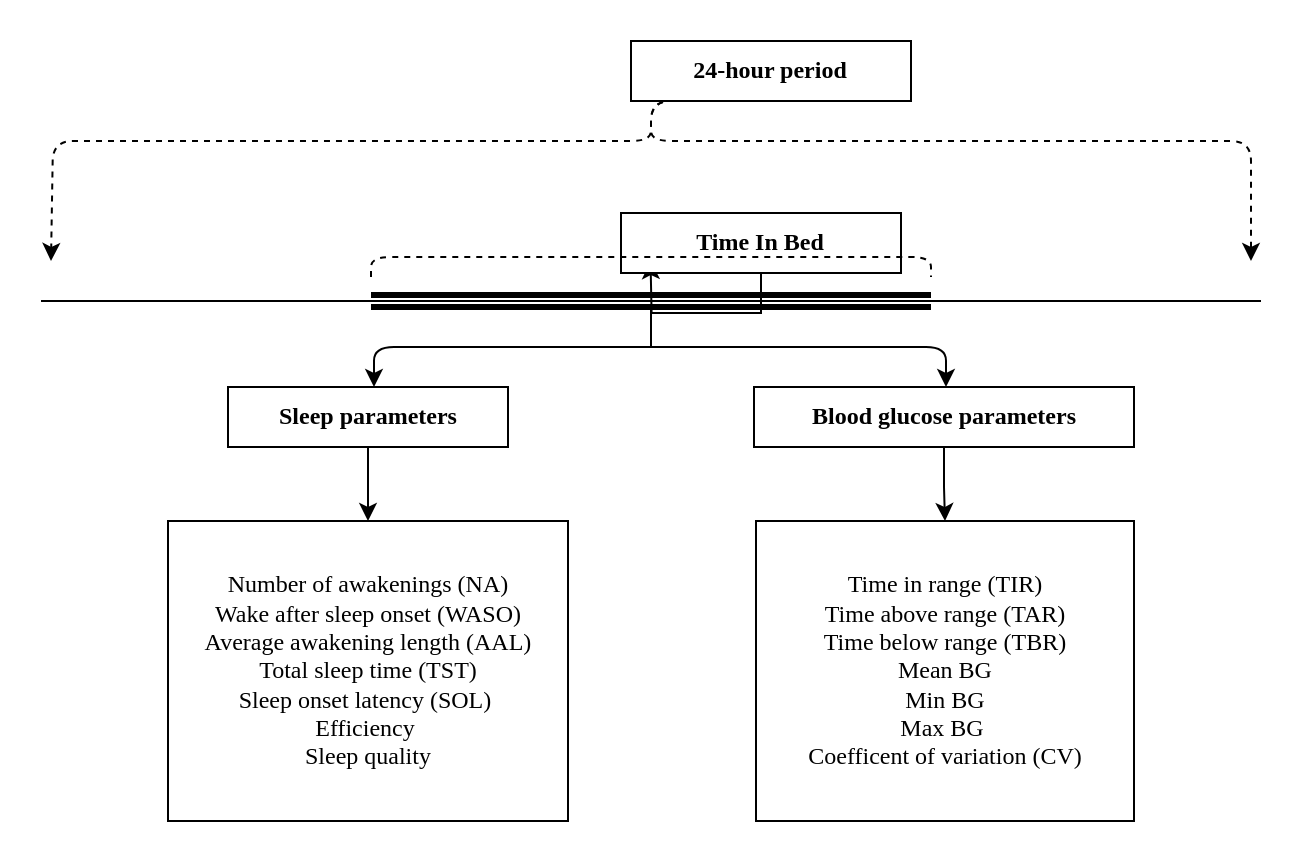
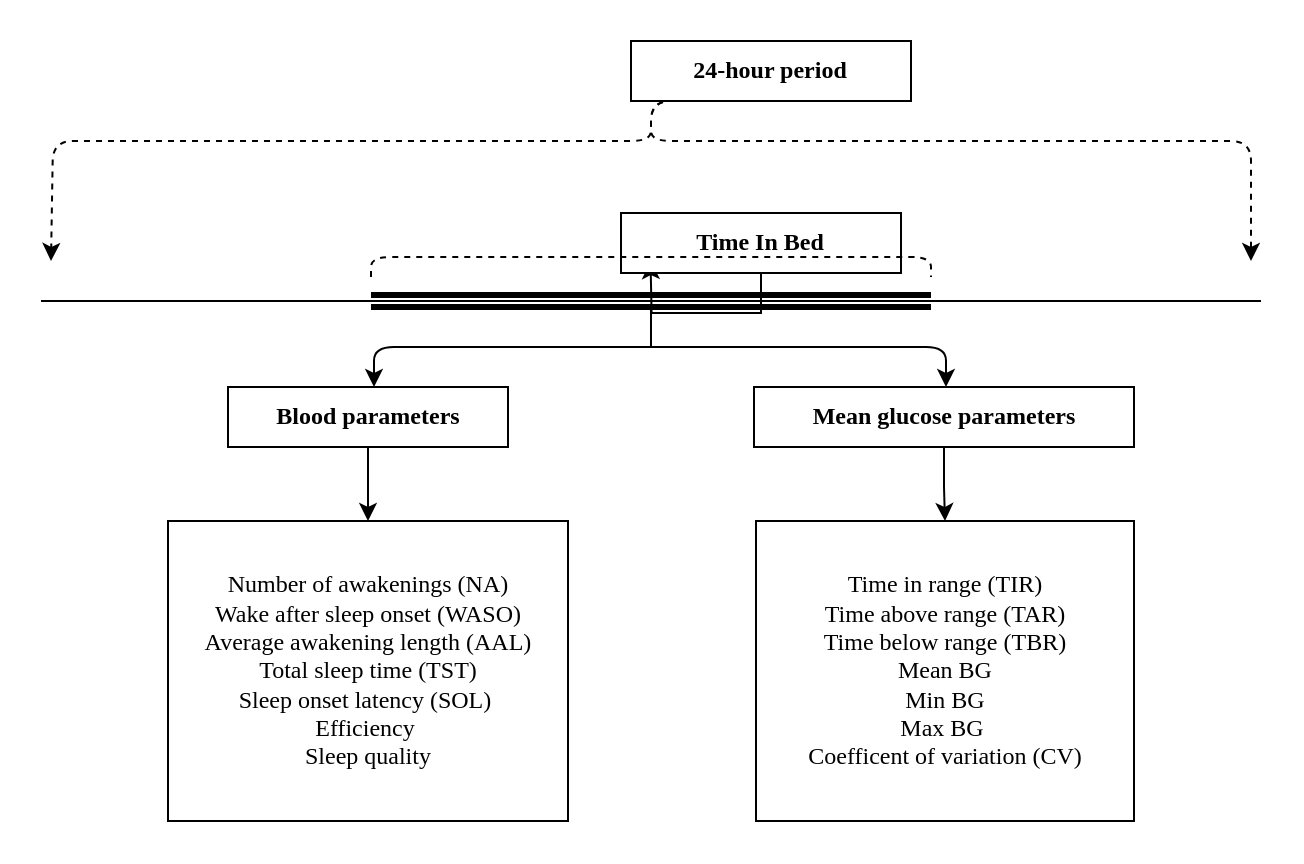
  <mxCell id="0" />
  <mxCell id="1" parent="0" />
  <mxCell id="2" style="edgeStyle=orthogonalEdgeStyle;rounded=1;orthogonalLoop=1;jettySize=auto;html=1;exitX=0.5;exitY=1;exitDx=0;exitDy=0;dashed=1;" parent="1" source="4" edge="1"><mxGeometry relative="1" as="geometry"><mxPoint x="25" y="130" as="targetPoint" /><Array as="points"><mxPoint x="325" y="70" /><mxPoint x="26" y="70" /><mxPoint x="26" y="130" /></Array></mxGeometry></mxCell>
  <mxCell id="3" style="edgeStyle=orthogonalEdgeStyle;rounded=1;orthogonalLoop=1;jettySize=auto;html=1;exitX=0.5;exitY=1;exitDx=0;exitDy=0;dashed=1;" parent="1" source="4" edge="1"><mxGeometry relative="1" as="geometry"><mxPoint x="625" y="130" as="targetPoint" /><Array as="points"><mxPoint x="325" y="70" /><mxPoint x="625" y="70" /></Array></mxGeometry></mxCell>
  <mxCell id="4" value="24-hour period" style="rounded=0;whiteSpace=wrap;html=1;fontStyle=1;fontFamily=Times New Roman;" parent="1" vertex="1"><mxGeometry x="315" y="20" width="140" height="30" as="geometry" /></mxCell>
  <mxCell id="5" style="edgeStyle=orthogonalEdgeStyle;rounded=0;orthogonalLoop=1;jettySize=auto;html=1;exitX=0.5;exitY=1;exitDx=0;exitDy=0;" parent="1" source="6" edge="1"><mxGeometry relative="1" as="geometry"><mxPoint x="324.762" y="130" as="targetPoint" /></mxGeometry></mxCell>
  <mxCell id="6" value="Time In Bed" style="rounded=0;whiteSpace=wrap;html=1;fontStyle=1;fontFamily=Times New Roman;" parent="1" vertex="1"><mxGeometry x="310" y="106" width="140" height="30" as="geometry" /></mxCell>
  <mxCell id="7" value="" style="edgeStyle=orthogonalEdgeStyle;rounded=0;orthogonalLoop=1;jettySize=auto;html=1;" parent="1" source="8" target="13" edge="1"><mxGeometry relative="1" as="geometry" /></mxCell>
- <mxCell id="8" value="Sleep parameters" style="rounded=0;whiteSpace=wrap;html=1;fontStyle=1;fontFamily=Times New Roman;" parent="1" vertex="1"><mxGeometry x="113.5" y="193" width="140" height="30" as="geometry" /></mxCell>
+ <mxCell id="8" value="Blood parameters" style="rounded=0;whiteSpace=wrap;html=1;fontStyle=1;fontFamily=Times New Roman;" parent="1" vertex="1"><mxGeometry x="113.5" y="193" width="140" height="30" as="geometry" /></mxCell>
  <mxCell id="9" value="" style="edgeStyle=orthogonalEdgeStyle;rounded=0;orthogonalLoop=1;jettySize=auto;html=1;" parent="1" source="10" target="14" edge="1"><mxGeometry relative="1" as="geometry" /></mxCell>
- <mxCell id="10" value="Blood glucose parameters" style="rounded=0;whiteSpace=wrap;html=1;fontStyle=1;fontFamily=Times New Roman;" parent="1" vertex="1"><mxGeometry x="376.5" y="193" width="190" height="30" as="geometry" /></mxCell>
+ <mxCell id="10" value="Mean glucose parameters" style="rounded=0;whiteSpace=wrap;html=1;fontStyle=1;fontFamily=Times New Roman;" parent="1" vertex="1"><mxGeometry x="376.5" y="193" width="190" height="30" as="geometry" /></mxCell>
  <mxCell id="11" value="" style="endArrow=none;html=1;rounded=0;" parent="1" edge="1"><mxGeometry width="50" height="50" relative="1" as="geometry"><mxPoint x="20" y="150" as="sourcePoint" /><mxPoint x="630" y="150" as="targetPoint" /><Array as="points" /></mxGeometry></mxCell>
  <mxCell id="12" value="" style="shape=link;html=1;rounded=0;strokeWidth=3;strokeColor=#000000;" parent="1" edge="1"><mxGeometry width="100" relative="1" as="geometry"><mxPoint x="185" y="150" as="sourcePoint" /><mxPoint x="465" y="150" as="targetPoint" /></mxGeometry></mxCell>
  <mxCell id="13" value="&lt;font face=&quot;Times New Roman&quot;&gt;Number of awakenings (NA)&lt;br&gt;Wake after sleep onset (WASO)&lt;br&gt;Average awakening length (AAL)&lt;br&gt;Total sleep time (TST)&lt;br&gt;Sleep onset latency (SOL)&amp;nbsp;&lt;br&gt;Efficiency&amp;nbsp;&lt;br&gt;Sleep quality&lt;br&gt;&lt;/font&gt;" style="rounded=0;whiteSpace=wrap;html=1;" parent="1" vertex="1"><mxGeometry x="83.5" y="260" width="200" height="150" as="geometry" /></mxCell>
  <mxCell id="14" value="&lt;font face=&quot;Times New Roman&quot;&gt;Time in range (TIR)&lt;br&gt;Time above range (TAR)&lt;br&gt;Time below range (TBR)&lt;br&gt;Mean BG&lt;br&gt;Min BG&lt;br&gt;Max BG&amp;nbsp;&lt;br&gt;Coefficent of variation (CV)&lt;/font&gt;&lt;font face=&quot;Times New Roman&quot;&gt;&lt;br&gt;&lt;/font&gt;" style="rounded=0;whiteSpace=wrap;html=1;" parent="1" vertex="1"><mxGeometry x="377.5" y="260" width="189" height="150" as="geometry" /></mxCell>
  <mxCell id="15" value="" style="endArrow=none;dashed=1;html=1;rounded=1;" parent="1" edge="1"><mxGeometry width="50" height="50" relative="1" as="geometry"><mxPoint x="185" y="138" as="sourcePoint" /><mxPoint x="465" y="138" as="targetPoint" /><Array as="points"><mxPoint x="185" y="128" /><mxPoint x="465" y="128" /></Array></mxGeometry></mxCell>
  <mxCell id="16" value="" style="endArrow=classic;html=1;rounded=1;" parent="1" edge="1"><mxGeometry width="50" height="50" relative="1" as="geometry"><mxPoint x="312.5" y="173" as="sourcePoint" /><mxPoint x="472.5" y="193" as="targetPoint" /><Array as="points"><mxPoint x="472.5" y="173" /></Array></mxGeometry></mxCell>
  <mxCell id="17" value="" style="endArrow=classic;html=1;rounded=1;" parent="1" edge="1"><mxGeometry width="50" height="50" relative="1" as="geometry"><mxPoint x="326.5" y="173" as="sourcePoint" /><mxPoint x="186.5" y="193" as="targetPoint" /><Array as="points"><mxPoint x="186.5" y="173" /></Array></mxGeometry></mxCell>
  <mxCell id="18" value="" style="line;strokeWidth=1;direction=south;html=1;" parent="1" vertex="1"><mxGeometry x="320" y="153" width="10" height="20" as="geometry" /></mxCell>
